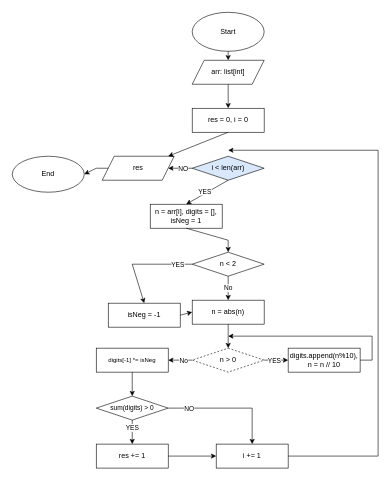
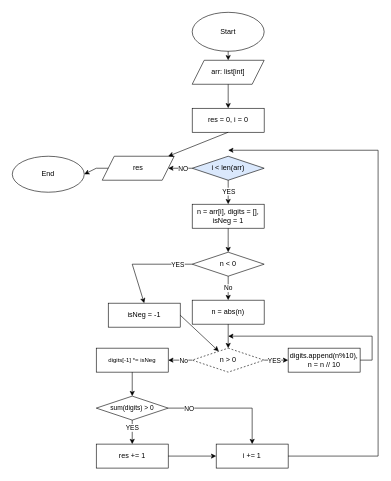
  <mxCell id="0" />
  <mxCell id="1" parent="0" />
  <mxCell id="2" value="Start" style="ellipse;whiteSpace=wrap;html=1;" vertex="1" parent="1"><mxGeometry x="320" y="20" width="120" height="65" as="geometry" /></mxCell>
  <mxCell id="3" value="" style="endArrow=classic;html=1;rounded=0;exitX=0.5;exitY=1;exitDx=0;exitDy=0;entryX=0.5;entryY=0;entryDx=0;entryDy=0;" edge="1" parent="1" source="2" target="4"><mxGeometry width="50" height="50" relative="1" as="geometry"><mxPoint x="300" y="300" as="sourcePoint" /><mxPoint x="390" y="90" as="targetPoint" /></mxGeometry></mxCell>
  <mxCell id="4" value="&lt;div&gt;arr: list[int]&lt;/div&gt;" style="shape=parallelogram;perimeter=parallelogramPerimeter;whiteSpace=wrap;html=1;fixedSize=1;" vertex="1" parent="1"><mxGeometry x="320" y="100" width="120" height="40" as="geometry" /></mxCell>
  <mxCell id="5" value="" style="endArrow=classic;html=1;rounded=0;exitX=0.5;exitY=1;exitDx=0;exitDy=0;entryX=0.5;entryY=0;entryDx=0;entryDy=0;" edge="1" parent="1" source="4"><mxGeometry width="50" height="50" relative="1" as="geometry"><mxPoint x="380" y="220" as="sourcePoint" /><mxPoint x="380" y="180" as="targetPoint" /></mxGeometry></mxCell>
  <mxCell id="6" value="End" style="ellipse;whiteSpace=wrap;html=1;" vertex="1" parent="1"><mxGeometry x="20" y="260" width="120" height="60" as="geometry" /></mxCell>
- <mxCell id="7" value="&lt;div&gt;n = arr[i], digits = [],&lt;/div&gt;isNeg = 1" style="rounded=0;whiteSpace=wrap;html=1;" vertex="1" parent="1"><mxGeometry x="250" y="340" width="120" height="40" as="geometry" /></mxCell>
- <mxCell id="8" value="n &amp;lt; 2" style="rhombus;whiteSpace=wrap;html=1;" vertex="1" parent="1"><mxGeometry x="320" y="420" width="120" height="40" as="geometry" /></mxCell>
+ <mxCell id="7" value="&lt;div&gt;n = arr[i], digits = [],&lt;/div&gt;isNeg = 1" style="rounded=0;whiteSpace=wrap;html=1;" vertex="1" parent="1"><mxGeometry x="320" y="340" width="120" height="40" as="geometry" /></mxCell>
+ <mxCell id="8" value="n &amp;lt; 0" style="rhombus;whiteSpace=wrap;html=1;" vertex="1" parent="1"><mxGeometry x="320" y="420" width="120" height="40" as="geometry" /></mxCell>
  <mxCell id="9" value="n = abs(n)" style="rounded=0;whiteSpace=wrap;html=1;" vertex="1" parent="1"><mxGeometry x="320" y="500" width="120" height="40" as="geometry" /></mxCell>
  <mxCell id="10" value="&lt;div&gt;isNeg = -1&lt;br&gt;&lt;/div&gt;" style="rounded=0;whiteSpace=wrap;html=1;" vertex="1" parent="1"><mxGeometry x="180" y="505" width="120" height="40" as="geometry" /></mxCell>
  <mxCell id="11" value="" style="endArrow=classic;html=1;rounded=0;exitX=0;exitY=0.5;exitDx=0;exitDy=0;entryX=0.5;entryY=0;entryDx=0;entryDy=0;" edge="1" parent="1" source="8" target="10"><mxGeometry width="50" height="50" relative="1" as="geometry"><mxPoint x="390" y="310" as="sourcePoint" /><mxPoint x="390" y="350" as="targetPoint" /><Array as="points"><mxPoint x="220" y="440" /></Array></mxGeometry></mxCell>
  <mxCell id="12" value="YES" style="edgeLabel;html=1;align=center;verticalAlign=middle;resizable=0;points=[];" vertex="1" connectable="0" parent="11"><mxGeometry x="-0.698" relative="1" as="geometry"><mxPoint as="offset" /></mxGeometry></mxCell>
  <mxCell id="13" value="" style="endArrow=classic;html=1;rounded=0;exitX=0.5;exitY=1;exitDx=0;exitDy=0;entryX=0.5;entryY=0;entryDx=0;entryDy=0;" edge="1" parent="1" source="7" target="8"><mxGeometry width="50" height="50" relative="1" as="geometry"><mxPoint x="330" y="450" as="sourcePoint" /><mxPoint x="270" y="510" as="targetPoint" /><Array as="points"><mxPoint x="380" y="400" /></Array></mxGeometry></mxCell>
  <mxCell id="14" value="No" style="endArrow=classic;html=1;rounded=0;exitX=0.5;exitY=1;exitDx=0;exitDy=0;entryX=0.5;entryY=0;entryDx=0;entryDy=0;" edge="1" parent="1" source="8" target="9"><mxGeometry width="50" height="50" relative="1" as="geometry"><mxPoint x="400" y="470" as="sourcePoint" /><mxPoint x="400" y="510" as="targetPoint" /></mxGeometry></mxCell>
- <mxCell id="15" value="" style="endArrow=classic;html=1;rounded=0;exitX=1;exitY=0.5;exitDx=0;exitDy=0;entryX=0;entryY=0.5;entryDx=0;entryDy=0;" edge="1" parent="1" source="10" target="9"><mxGeometry width="50" height="50" relative="1" as="geometry"><mxPoint x="390" y="310" as="sourcePoint" /><mxPoint x="390" y="350" as="targetPoint" /></mxGeometry></mxCell>
+ <mxCell id="15" value="" style="endArrow=classic;html=1;rounded=0;exitX=1;exitY=0.5;exitDx=0;exitDy=0;" edge="1" parent="1" source="10" target="16"><mxGeometry width="50" height="50" relative="1" as="geometry"><mxPoint x="390" y="310" as="sourcePoint" /><mxPoint x="390" y="350" as="targetPoint" /></mxGeometry></mxCell>
  <mxCell id="16" value="n &amp;gt; 0" style="rhombus;whiteSpace=wrap;html=1;dashed=1;" vertex="1" parent="1"><mxGeometry x="320" y="580" width="120" height="40" as="geometry" /></mxCell>
  <mxCell id="17" value="" style="endArrow=classic;html=1;rounded=0;exitX=0.5;exitY=1;exitDx=0;exitDy=0;entryX=0.5;entryY=0;entryDx=0;entryDy=0;" edge="1" parent="1" source="9" target="16"><mxGeometry width="50" height="50" relative="1" as="geometry"><mxPoint x="290" y="530" as="sourcePoint" /><mxPoint x="330" y="530" as="targetPoint" /></mxGeometry></mxCell>
  <mxCell id="18" value="" style="endArrow=classic;html=1;rounded=0;exitX=1;exitY=0.5;exitDx=0;exitDy=0;" edge="1" parent="1" source="16"><mxGeometry width="50" height="50" relative="1" as="geometry"><mxPoint x="70" y="590" as="sourcePoint" /><mxPoint x="480" y="600" as="targetPoint" /></mxGeometry></mxCell>
  <mxCell id="19" value="YES" style="edgeLabel;html=1;align=center;verticalAlign=middle;resizable=0;points=[];" vertex="1" connectable="0" parent="18"><mxGeometry x="-0.209" y="-3" relative="1" as="geometry"><mxPoint y="-3" as="offset" /></mxGeometry></mxCell>
  <mxCell id="20" value="" style="endArrow=classic;html=1;rounded=0;exitX=0;exitY=0.5;exitDx=0;exitDy=0;" edge="1" parent="1" source="16"><mxGeometry width="50" height="50" relative="1" as="geometry"><mxPoint x="250" y="630" as="sourcePoint" /><mxPoint x="280" y="600" as="targetPoint" /></mxGeometry></mxCell>
  <mxCell id="21" value="No" style="edgeLabel;html=1;align=center;verticalAlign=middle;resizable=0;points=[];" vertex="1" connectable="0" parent="20"><mxGeometry x="-0.24" relative="1" as="geometry"><mxPoint as="offset" /></mxGeometry></mxCell>
  <mxCell id="22" style="edgeStyle=orthogonalEdgeStyle;rounded=0;orthogonalLoop=1;jettySize=auto;html=1;exitX=1;exitY=0.5;exitDx=0;exitDy=0;" edge="1" parent="1" source="23"><mxGeometry relative="1" as="geometry"><mxPoint x="380" y="560" as="targetPoint" /><Array as="points"><mxPoint x="620" y="600" /><mxPoint x="620" y="560" /></Array></mxGeometry></mxCell>
  <mxCell id="23" value="digits.append(n%10),&lt;div&gt;n = n // 10&lt;/div&gt;" style="rounded=0;whiteSpace=wrap;html=1;" vertex="1" parent="1"><mxGeometry x="480" y="580" width="120" height="40" as="geometry" /></mxCell>
  <mxCell id="24" value="&lt;div style=&quot;font-size: 10px;&quot;&gt;digits[-1] *= isNeg&lt;br style=&quot;font-size: 10px;&quot;&gt;&lt;/div&gt;" style="rounded=0;whiteSpace=wrap;html=1;fontSize=10;" vertex="1" parent="1"><mxGeometry x="160" y="580" width="120" height="40" as="geometry" /></mxCell>
  <mxCell id="25" value="sum(digits) &amp;gt; 0" style="rhombus;whiteSpace=wrap;html=1;fontSize=11;" vertex="1" parent="1"><mxGeometry x="160" y="660" width="120" height="40" as="geometry" /></mxCell>
  <mxCell id="26" value="res = 0, i = 0" style="rounded=0;whiteSpace=wrap;html=1;" vertex="1" parent="1"><mxGeometry x="320" y="180" width="120" height="40" as="geometry" /></mxCell>
  <mxCell id="27" value="i &amp;lt; len(arr)" style="rhombus;whiteSpace=wrap;html=1;fillColor=#dae8fc;" vertex="1" parent="1"><mxGeometry x="320" y="260" width="120" height="40" as="geometry" /></mxCell>
  <mxCell id="28" value="res += 1" style="rounded=0;whiteSpace=wrap;html=1;" vertex="1" parent="1"><mxGeometry x="160" y="740" width="120" height="40" as="geometry" /></mxCell>
  <mxCell id="29" value="i += 1" style="rounded=0;whiteSpace=wrap;html=1;" vertex="1" parent="1"><mxGeometry x="360" y="740" width="120" height="40" as="geometry" /></mxCell>
  <mxCell id="30" value="" style="endArrow=classic;html=1;rounded=0;exitX=0.5;exitY=1;exitDx=0;exitDy=0;entryX=0.5;entryY=0;entryDx=0;entryDy=0;" edge="1" parent="1" source="24" target="25"><mxGeometry width="50" height="50" relative="1" as="geometry"><mxPoint x="290" y="530" as="sourcePoint" /><mxPoint x="330" y="530" as="targetPoint" /></mxGeometry></mxCell>
  <mxCell id="31" value="" style="endArrow=classic;html=1;rounded=0;exitX=0.5;exitY=1;exitDx=0;exitDy=0;entryX=0.5;entryY=0;entryDx=0;entryDy=0;" edge="1" parent="1" source="25" target="28"><mxGeometry width="50" height="50" relative="1" as="geometry"><mxPoint x="230" y="630" as="sourcePoint" /><mxPoint x="230" y="670" as="targetPoint" /></mxGeometry></mxCell>
  <mxCell id="32" value="YES" style="edgeLabel;html=1;align=center;verticalAlign=middle;resizable=0;points=[];" vertex="1" connectable="0" parent="31"><mxGeometry x="-0.391" y="-1" relative="1" as="geometry"><mxPoint as="offset" /></mxGeometry></mxCell>
  <mxCell id="33" value="" style="endArrow=classic;html=1;rounded=0;exitX=1;exitY=0.5;exitDx=0;exitDy=0;entryX=0.5;entryY=0;entryDx=0;entryDy=0;" edge="1" parent="1" source="25" target="29"><mxGeometry width="50" height="50" relative="1" as="geometry"><mxPoint x="230" y="710" as="sourcePoint" /><mxPoint x="230" y="750" as="targetPoint" /><Array as="points"><mxPoint x="420" y="680" /></Array></mxGeometry></mxCell>
  <mxCell id="34" value="NO" style="edgeLabel;html=1;align=center;verticalAlign=middle;resizable=0;points=[];" vertex="1" connectable="0" parent="33"><mxGeometry x="-0.663" relative="1" as="geometry"><mxPoint as="offset" /></mxGeometry></mxCell>
  <mxCell id="35" value="" style="endArrow=classic;html=1;rounded=0;exitX=1;exitY=0.5;exitDx=0;exitDy=0;entryX=0;entryY=0.5;entryDx=0;entryDy=0;" edge="1" parent="1" source="28" target="29"><mxGeometry width="50" height="50" relative="1" as="geometry"><mxPoint x="290" y="690" as="sourcePoint" /><mxPoint x="430" y="750" as="targetPoint" /><Array as="points" /></mxGeometry></mxCell>
  <mxCell id="36" value="" style="endArrow=classic;html=1;rounded=0;exitX=0.5;exitY=1;exitDx=0;exitDy=0;entryX=0.5;entryY=0;entryDx=0;entryDy=0;" edge="1" parent="1" source="27" target="7"><mxGeometry width="50" height="50" relative="1" as="geometry"><mxPoint x="390" y="390" as="sourcePoint" /><mxPoint x="390" y="430" as="targetPoint" /><Array as="points" /></mxGeometry></mxCell>
  <mxCell id="37" value="YES" style="edgeLabel;html=1;align=center;verticalAlign=middle;resizable=0;points=[];" vertex="1" connectable="0" parent="36"><mxGeometry x="0.121" relative="1" as="geometry"><mxPoint y="-4" as="offset" /></mxGeometry></mxCell>
  <mxCell id="38" value="&lt;div&gt;res&lt;/div&gt;" style="shape=parallelogram;perimeter=parallelogramPerimeter;whiteSpace=wrap;html=1;fixedSize=1;" vertex="1" parent="1"><mxGeometry x="170" y="260" width="120" height="40" as="geometry" /></mxCell>
  <mxCell id="39" value="" style="endArrow=classic;html=1;rounded=0;exitX=0;exitY=0.5;exitDx=0;exitDy=0;entryX=1;entryY=0.5;entryDx=0;entryDy=0;" edge="1" parent="1" source="27" target="38"><mxGeometry width="50" height="50" relative="1" as="geometry"><mxPoint x="390" y="310" as="sourcePoint" /><mxPoint x="390" y="350" as="targetPoint" /><Array as="points" /></mxGeometry></mxCell>
  <mxCell id="40" value="NO" style="edgeLabel;html=1;align=center;verticalAlign=middle;resizable=0;points=[];" vertex="1" connectable="0" parent="39"><mxGeometry x="0.121" relative="1" as="geometry"><mxPoint x="6" as="offset" /></mxGeometry></mxCell>
  <mxCell id="41" value="" style="endArrow=classic;html=1;rounded=0;exitX=0;exitY=0.5;exitDx=0;exitDy=0;entryX=1;entryY=0.5;entryDx=0;entryDy=0;" edge="1" parent="1" source="38" target="6"><mxGeometry width="50" height="50" relative="1" as="geometry"><mxPoint x="390" y="390" as="sourcePoint" /><mxPoint x="390" y="430" as="targetPoint" /><Array as="points"><mxPoint x="160" y="280" /></Array></mxGeometry></mxCell>
  <mxCell id="42" value="" style="endArrow=classic;html=1;rounded=0;exitX=0.5;exitY=1;exitDx=0;exitDy=0;" edge="1" parent="1" source="26" target="38"><mxGeometry width="50" height="50" relative="1" as="geometry"><mxPoint x="390" y="150" as="sourcePoint" /><mxPoint x="390" y="190" as="targetPoint" /></mxGeometry></mxCell>
  <mxCell id="43" value="" style="endArrow=classic;html=1;rounded=0;exitX=1;exitY=0.5;exitDx=0;exitDy=0;" edge="1" parent="1" source="29"><mxGeometry width="50" height="50" relative="1" as="geometry"><mxPoint x="500" y="710" as="sourcePoint" /><mxPoint x="380" y="250" as="targetPoint" /><Array as="points"><mxPoint x="630" y="760" /><mxPoint x="630" y="250" /></Array></mxGeometry></mxCell>
